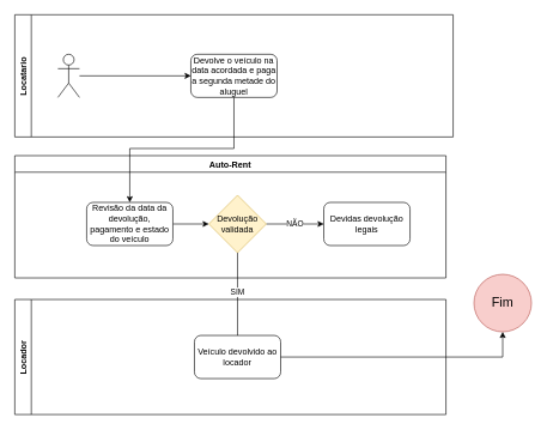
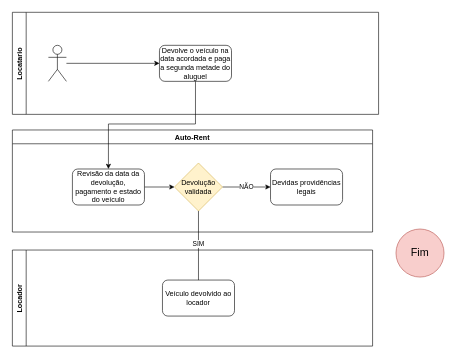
  <mxCell id="0" />
  <mxCell id="1" parent="0" />
  <mxCell id="2" value="Locatario" style="swimlane;horizontal=0;" vertex="1" parent="1"><mxGeometry x="20" y="20" width="610" height="170" as="geometry"><mxRectangle x="40" y="40" width="30" height="70" as="alternateBounds" /></mxGeometry></mxCell>
  <mxCell id="3" style="edgeStyle=orthogonalEdgeStyle;rounded=0;orthogonalLoop=1;jettySize=auto;html=1;entryX=0;entryY=0.5;entryDx=0;entryDy=0;" edge="1" parent="2" source="4" target="5"><mxGeometry relative="1" as="geometry" /></mxCell>
  <mxCell id="4" value="" style="shape=umlActor;verticalLabelPosition=bottom;verticalAlign=top;html=1;outlineConnect=0;" vertex="1" parent="2"><mxGeometry x="60" y="55" width="30" height="60" as="geometry" /></mxCell>
  <mxCell id="5" value="Devolve o veículo na data acordada e paga a segunda metade do aluguel" style="rounded=1;whiteSpace=wrap;html=1;" vertex="1" parent="2"><mxGeometry x="245" y="55" width="120" height="60" as="geometry" /></mxCell>
  <mxCell id="6" value="Locador" style="swimlane;horizontal=0;direction=east;" vertex="1" parent="1"><mxGeometry x="20" y="416" width="600" height="160" as="geometry" /></mxCell>
  <mxCell id="7" value="Veículo devolvido ao locador" style="rounded=1;whiteSpace=wrap;html=1;" vertex="1" parent="6"><mxGeometry x="250" y="50" width="120" height="60" as="geometry" /></mxCell>
  <mxCell id="8" value="Auto-Rent" style="swimlane;" vertex="1" parent="1"><mxGeometry x="20" y="216" width="600" height="170" as="geometry" /></mxCell>
  <mxCell id="9" style="edgeStyle=orthogonalEdgeStyle;rounded=0;orthogonalLoop=1;jettySize=auto;html=1;entryX=0;entryY=0.5;entryDx=0;entryDy=0;" edge="1" parent="8" source="10" target="12"><mxGeometry relative="1" as="geometry" /></mxCell>
  <mxCell id="10" value="Revisão da data da devolução, pagamento e estado do veículo" style="rounded=1;whiteSpace=wrap;html=1;gradientColor=#ffffff;" vertex="1" parent="8"><mxGeometry x="100" y="65" width="120" height="60" as="geometry" /></mxCell>
  <mxCell id="11" value="NÃO" style="edgeStyle=orthogonalEdgeStyle;rounded=0;orthogonalLoop=1;jettySize=auto;html=1;entryX=0;entryY=0.5;entryDx=0;entryDy=0;" edge="1" parent="8" source="12" target="13"><mxGeometry relative="1" as="geometry" /></mxCell>
  <mxCell id="12" value="Devolução&lt;br&gt;validada" style="rhombus;whiteSpace=wrap;html=1;fillColor=#fff2cc;strokeColor=#d6b656;" vertex="1" parent="8"><mxGeometry x="270" y="55" width="80" height="80" as="geometry" /></mxCell>
- <mxCell id="13" value="Devidas devolução legais" style="rounded=1;whiteSpace=wrap;html=1;gradientColor=#ffffff;" vertex="1" parent="8"><mxGeometry x="430" y="65" width="120" height="60" as="geometry" /></mxCell>
+ <mxCell id="13" value="Devidas providências legais" style="rounded=1;whiteSpace=wrap;html=1;gradientColor=#ffffff;" vertex="1" parent="8"><mxGeometry x="430" y="65" width="120" height="60" as="geometry" /></mxCell>
  <mxCell id="14" value="SIM" style="edgeStyle=orthogonalEdgeStyle;rounded=0;orthogonalLoop=1;jettySize=auto;html=1;entryX=0.5;entryY=0;entryDx=0;entryDy=0;endArrow=none;" edge="1" parent="1" source="12" target="7"><mxGeometry x="-0.043" relative="1" as="geometry"><mxPoint as="offset" /></mxGeometry></mxCell>
  <mxCell id="15" value="Fim" style="ellipse;whiteSpace=wrap;html=1;aspect=fixed;fontSize=18;fillColor=#f8cecc;strokeColor=#b85450;" vertex="1" parent="1"><mxGeometry x="659" y="381" width="80" height="80" as="geometry" /></mxCell>
- <mxCell id="16" style="edgeStyle=orthogonalEdgeStyle;rounded=0;orthogonalLoop=1;jettySize=auto;html=1;" edge="1" parent="1" source="7" target="15"><mxGeometry relative="1" as="geometry" /></mxCell>
  <mxCell id="17" style="edgeStyle=orthogonalEdgeStyle;rounded=0;orthogonalLoop=1;jettySize=auto;html=1;entryX=0.5;entryY=0;entryDx=0;entryDy=0;" edge="1" parent="1" source="5" target="10"><mxGeometry relative="1" as="geometry"><Array as="points"><mxPoint x="325" y="206" /><mxPoint x="180" y="206" /></Array></mxGeometry></mxCell>
